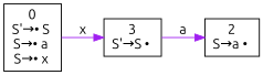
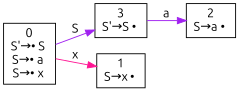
  digraph {
    fontname=Ubuntu
    rankdir=LR
    node [fontname=Ubuntu shape=box]
    edge [color=purple fontname=Ubuntu]
    n1 [label=<0<br/>S'&rarr;&bull; S <br/>S&rarr;&bull; a <br/>S&rarr;&bull; x <br/>>]
    n2 [label=<3<br/>S'&rarr;S &bull; <br/>>]
+   n3 [label=<1<br/>S&rarr;x &bull; <br/>>]
    n4 [label=<2<br/>S&rarr;a &bull; <br/>>]
-   n1 -> n2 [label=x]
+   n1 -> n2 [label=S]
+   n1 -> n3 [color=deeppink label=x]
    n2 -> n4 [label=a]
  }
